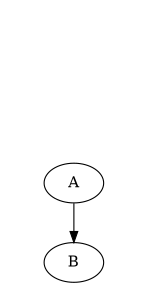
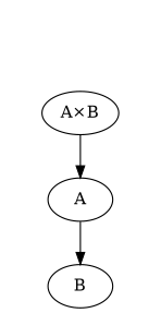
  digraph {
    n1 [label=A style=invis]
+   n2 [label="A×B"]
    n3 [label=A]
    n4 [label=B]
    n5 [label=B style=invis]
+   n1 -> n2 [style=invis]
+   n2 -> n3
    n3 -> n4
+   n5 -> n2 [style=invis]
  }
